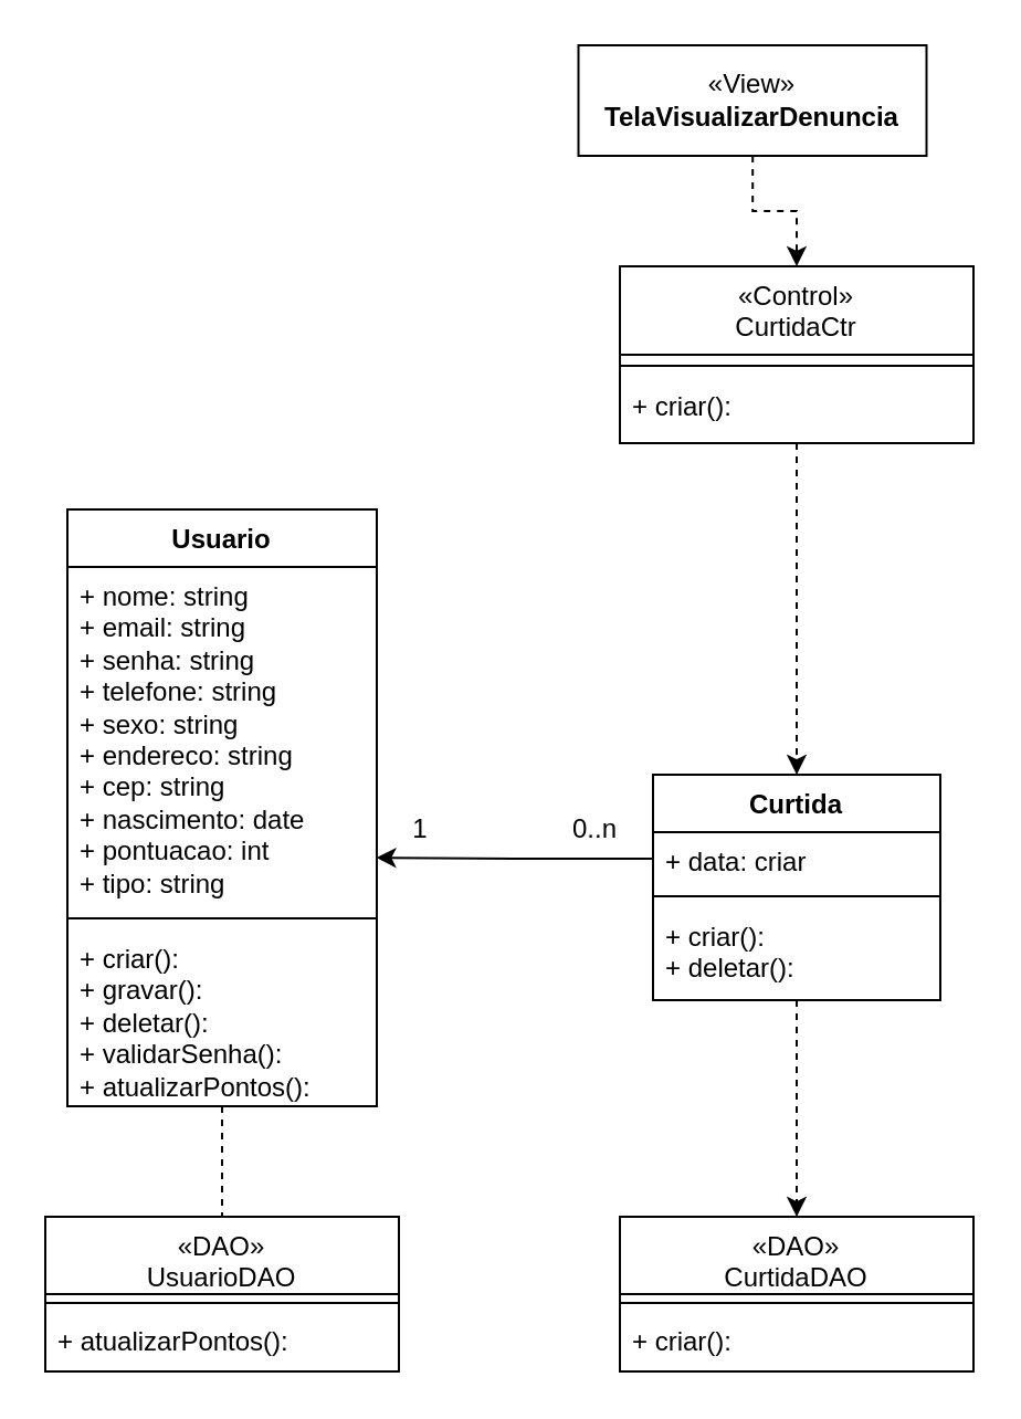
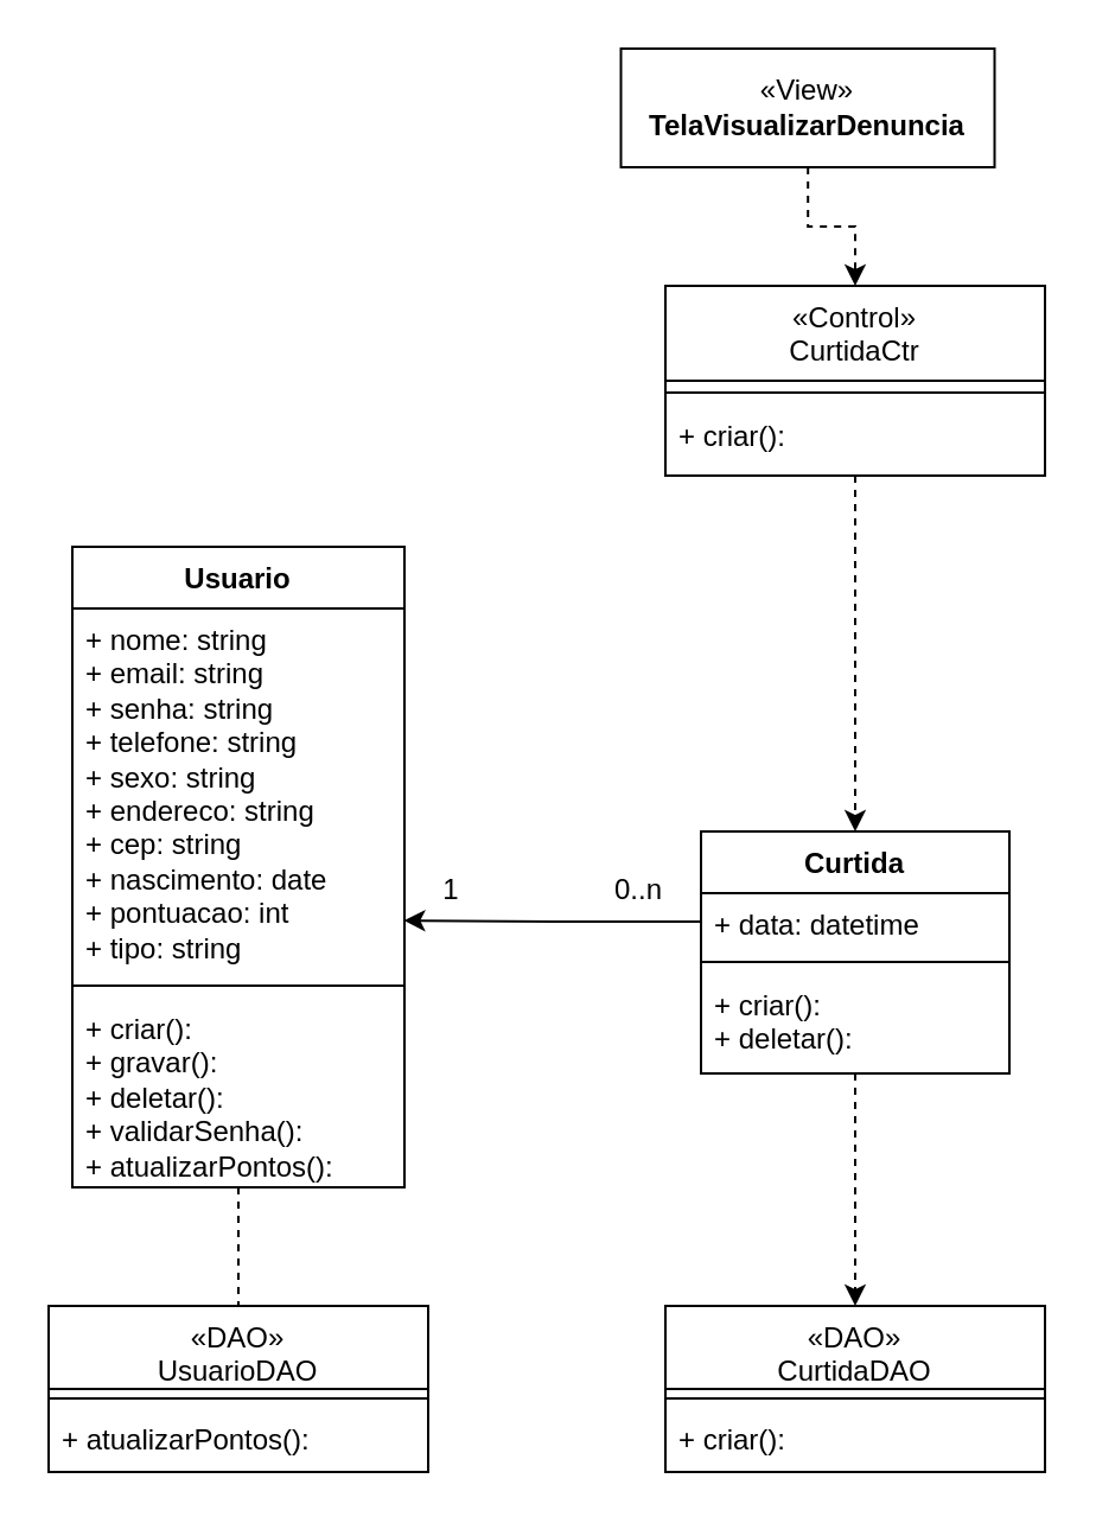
  <mxCell id="0" />
  <mxCell id="1" parent="0" />
  <mxCell id="2" style="edgeStyle=orthogonalEdgeStyle;rounded=0;orthogonalLoop=1;jettySize=auto;html=1;entryX=0.5;entryY=0;entryDx=0;entryDy=0;dashed=1;" edge="1" parent="1" source="3" target="5"><mxGeometry relative="1" as="geometry"><mxPoint x="430" y="95" as="targetPoint" /></mxGeometry></mxCell>
  <mxCell id="3" value="«View»&lt;br&gt;&lt;b&gt;TelaVisualizarDenuncia&lt;br&gt;&lt;/b&gt;" style="html=1;whiteSpace=wrap;" vertex="1" parent="1"><mxGeometry x="261.25" y="20" width="157.5" height="50" as="geometry" /></mxCell>
  <mxCell id="4" style="edgeStyle=orthogonalEdgeStyle;rounded=0;orthogonalLoop=1;jettySize=auto;html=1;entryX=0.5;entryY=0;entryDx=0;entryDy=0;dashed=1;" edge="1" parent="1" source="5" target="14"><mxGeometry relative="1" as="geometry" /></mxCell>
  <mxCell id="5" value="«Control»&#10;CurtidaCtr" style="swimlane;fontStyle=0;align=center;verticalAlign=top;childLayout=stackLayout;horizontal=1;startSize=40;horizontalStack=0;resizeParent=1;resizeLast=0;collapsible=1;marginBottom=0;rounded=0;shadow=0;strokeWidth=1;" vertex="1" parent="1"><mxGeometry x="280" y="120" width="160" height="80" as="geometry"><mxRectangle x="340" y="380" width="170" height="26" as="alternateBounds" /></mxGeometry></mxCell>
  <mxCell id="6" value="" style="line;html=1;strokeWidth=1;align=left;verticalAlign=middle;spacingTop=-1;spacingLeft=3;spacingRight=3;rotatable=0;labelPosition=right;points=[];portConstraint=eastwest;" vertex="1" parent="5"><mxGeometry y="40" width="160" height="10" as="geometry" /></mxCell>
  <mxCell id="7" value="+ criar():" style="text;align=left;verticalAlign=top;spacingLeft=4;spacingRight=4;overflow=hidden;rotatable=0;points=[[0,0.5],[1,0.5]];portConstraint=eastwest;" vertex="1" parent="5"><mxGeometry y="50" width="160" height="30" as="geometry" /></mxCell>
  <mxCell id="8" style="edgeStyle=orthogonalEdgeStyle;rounded=0;orthogonalLoop=1;jettySize=auto;html=1;entryX=0.5;entryY=0;entryDx=0;entryDy=0;dashed=1;endArrow=none;" edge="1" parent="1" source="9" target="21"><mxGeometry relative="1" as="geometry" /></mxCell>
  <mxCell id="9" value="Usuario" style="swimlane;fontStyle=1;align=center;verticalAlign=top;childLayout=stackLayout;horizontal=1;startSize=26;horizontalStack=0;resizeParent=1;resizeParentMax=0;resizeLast=0;collapsible=1;marginBottom=0;whiteSpace=wrap;html=1;" vertex="1" parent="1"><mxGeometry x="30" y="230" width="140" height="270" as="geometry"><mxRectangle x="40" y="120" width="80" height="30" as="alternateBounds" /></mxGeometry></mxCell>
  <mxCell id="10" value="+ nome: string&lt;div&gt;+ email: string&lt;div&gt;+ senha: string&lt;/div&gt;&lt;div&gt;+ telefone: string&lt;/div&gt;&lt;div&gt;+ sexo: string&lt;/div&gt;&lt;div&gt;&lt;div&gt;+ endereco: string&lt;/div&gt;&lt;div&gt;+ cep: string&lt;/div&gt;&lt;div&gt;+ nascimento: date&lt;/div&gt;&lt;div&gt;+ pontuacao: int&lt;/div&gt;&lt;div&gt;+ tipo&lt;span style=&quot;background-color: initial;&quot;&gt;: string&amp;nbsp;&lt;/span&gt;&lt;/div&gt;&lt;/div&gt;&lt;/div&gt;" style="text;strokeColor=none;fillColor=none;align=left;verticalAlign=top;spacingLeft=4;spacingRight=4;overflow=hidden;rotatable=0;points=[[0,0.5],[1,0.5]];portConstraint=eastwest;whiteSpace=wrap;html=1;" vertex="1" parent="9"><mxGeometry y="26" width="140" height="154" as="geometry" /></mxCell>
  <mxCell id="11" value="" style="line;strokeWidth=1;fillColor=none;align=left;verticalAlign=middle;spacingTop=-1;spacingLeft=3;spacingRight=3;rotatable=0;labelPosition=right;points=[];portConstraint=eastwest;strokeColor=inherit;" vertex="1" parent="9"><mxGeometry y="180" width="140" height="10" as="geometry" /></mxCell>
  <mxCell id="12" value="&lt;div&gt;&lt;span style=&quot;background-color: initial;&quot;&gt;+ criar():&amp;nbsp;&lt;/span&gt;&lt;br&gt;&lt;/div&gt;&lt;div&gt;&lt;span style=&quot;background-color: initial;&quot;&gt;+ gravar():&lt;/span&gt;&lt;/div&gt;&lt;div&gt;+ deletar():&amp;nbsp;&lt;span style=&quot;background-color: initial;&quot;&gt;&lt;br&gt;&lt;/span&gt;&lt;/div&gt;&lt;div&gt;+ validarSenha():&lt;br&gt;&lt;/div&gt;&lt;div&gt;+ atualizarPontos():&lt;/div&gt;" style="text;strokeColor=none;fillColor=none;align=left;verticalAlign=top;spacingLeft=4;spacingRight=4;overflow=hidden;rotatable=0;points=[[0,0.5],[1,0.5]];portConstraint=eastwest;whiteSpace=wrap;html=1;" vertex="1" parent="9"><mxGeometry y="190" width="140" height="80" as="geometry" /></mxCell>
  <mxCell id="13" style="edgeStyle=orthogonalEdgeStyle;rounded=0;orthogonalLoop=1;jettySize=auto;html=1;entryX=0.5;entryY=0;entryDx=0;entryDy=0;dashed=1;" edge="1" parent="1" source="14" target="24"><mxGeometry relative="1" as="geometry" /></mxCell>
  <mxCell id="14" value="Curtida" style="swimlane;fontStyle=1;align=center;verticalAlign=top;childLayout=stackLayout;horizontal=1;startSize=26;horizontalStack=0;resizeParent=1;resizeParentMax=0;resizeLast=0;collapsible=1;marginBottom=0;whiteSpace=wrap;html=1;" vertex="1" parent="1"><mxGeometry x="295" y="350" width="130" height="102" as="geometry"><mxRectangle x="318.5" y="230" width="80" height="30" as="alternateBounds" /></mxGeometry></mxCell>
- <mxCell id="15" value="+ data: criar" style="text;strokeColor=none;fillColor=none;align=left;verticalAlign=top;spacingLeft=4;spacingRight=4;overflow=hidden;rotatable=0;points=[[0,0.5],[1,0.5]];portConstraint=eastwest;whiteSpace=wrap;html=1;" vertex="1" parent="14"><mxGeometry y="26" width="130" height="24" as="geometry" /></mxCell>
+ <mxCell id="15" value="+ data: datetime" style="text;strokeColor=none;fillColor=none;align=left;verticalAlign=top;spacingLeft=4;spacingRight=4;overflow=hidden;rotatable=0;points=[[0,0.5],[1,0.5]];portConstraint=eastwest;whiteSpace=wrap;html=1;" vertex="1" parent="14"><mxGeometry y="26" width="130" height="24" as="geometry" /></mxCell>
  <mxCell id="16" value="" style="line;strokeWidth=1;fillColor=none;align=left;verticalAlign=middle;spacingTop=-1;spacingLeft=3;spacingRight=3;rotatable=0;labelPosition=right;points=[];portConstraint=eastwest;strokeColor=inherit;" vertex="1" parent="14"><mxGeometry y="50" width="130" height="10" as="geometry" /></mxCell>
  <mxCell id="17" value="+ criar():&#10;+ deletar(): " style="text;align=left;verticalAlign=top;spacingLeft=4;spacingRight=4;overflow=hidden;rotatable=0;points=[[0,0.5],[1,0.5]];portConstraint=eastwest;" vertex="1" parent="14"><mxGeometry y="60" width="130" height="42" as="geometry" /></mxCell>
  <mxCell id="18" value="0..n" style="text;html=1;align=center;verticalAlign=middle;whiteSpace=wrap;rounded=0;" vertex="1" parent="1"><mxGeometry x="238.5" y="360" width="60" height="30" as="geometry" /></mxCell>
  <mxCell id="19" value="1" style="text;html=1;align=center;verticalAlign=middle;whiteSpace=wrap;rounded=0;" vertex="1" parent="1"><mxGeometry x="160" y="360" width="60" height="30" as="geometry" /></mxCell>
  <mxCell id="20" style="edgeStyle=orthogonalEdgeStyle;rounded=0;orthogonalLoop=1;jettySize=auto;html=1;entryX=0.998;entryY=0.854;entryDx=0;entryDy=0;entryPerimeter=0;" edge="1" parent="1" source="15" target="10"><mxGeometry relative="1" as="geometry" /></mxCell>
  <mxCell id="21" value="«DAO»&#10;UsuarioDAO&#10;" style="swimlane;fontStyle=0;align=center;verticalAlign=top;childLayout=stackLayout;horizontal=1;startSize=35;horizontalStack=0;resizeParent=1;resizeLast=0;collapsible=1;marginBottom=0;rounded=0;shadow=0;strokeWidth=1;" vertex="1" parent="1"><mxGeometry x="20" y="550" width="160" height="70" as="geometry"><mxRectangle x="340" y="380" width="170" height="26" as="alternateBounds" /></mxGeometry></mxCell>
  <mxCell id="22" value="" style="line;html=1;strokeWidth=1;align=left;verticalAlign=middle;spacingTop=-1;spacingLeft=3;spacingRight=3;rotatable=0;labelPosition=right;points=[];portConstraint=eastwest;" vertex="1" parent="21"><mxGeometry y="35" width="160" height="8" as="geometry" /></mxCell>
  <mxCell id="23" value="+ atualizarPontos():" style="text;align=left;verticalAlign=top;spacingLeft=4;spacingRight=4;overflow=hidden;rotatable=0;points=[[0,0.5],[1,0.5]];portConstraint=eastwest;" vertex="1" parent="21"><mxGeometry y="43" width="160" height="27" as="geometry" /></mxCell>
  <mxCell id="24" value="«DAO»&#10;CurtidaDAO&#10;" style="swimlane;fontStyle=0;align=center;verticalAlign=top;childLayout=stackLayout;horizontal=1;startSize=35;horizontalStack=0;resizeParent=1;resizeLast=0;collapsible=1;marginBottom=0;rounded=0;shadow=0;strokeWidth=1;" vertex="1" parent="1"><mxGeometry x="280" y="550" width="160" height="70" as="geometry"><mxRectangle x="340" y="380" width="170" height="26" as="alternateBounds" /></mxGeometry></mxCell>
  <mxCell id="25" value="" style="line;html=1;strokeWidth=1;align=left;verticalAlign=middle;spacingTop=-1;spacingLeft=3;spacingRight=3;rotatable=0;labelPosition=right;points=[];portConstraint=eastwest;" vertex="1" parent="24"><mxGeometry y="35" width="160" height="8" as="geometry" /></mxCell>
  <mxCell id="26" value="+ criar():&#10;" style="text;align=left;verticalAlign=top;spacingLeft=4;spacingRight=4;overflow=hidden;rotatable=0;points=[[0,0.5],[1,0.5]];portConstraint=eastwest;" vertex="1" parent="24"><mxGeometry y="43" width="160" height="27" as="geometry" /></mxCell>
